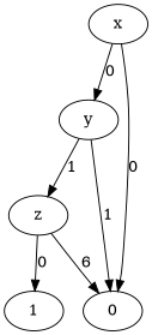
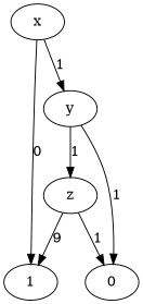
  digraph {
    n1 [label=x]
    n2 [label=1]
    n3 [label=y]
    n4 [label=z]
    n5 [label=0]
-   n1 -> n5 [label=0]
-   n1 -> n3 [label=0]
+   n1 -> n2 [label=0]
+   n1 -> n3 [label=1]
    n3 -> n4 [label=1]
    n3 -> n5 [label=1]
-   n4 -> n2 [label=0]
-   n4 -> n5 [label=6]
+   n4 -> n2 [label=9]
+   n4 -> n5 [label=1]
  }
